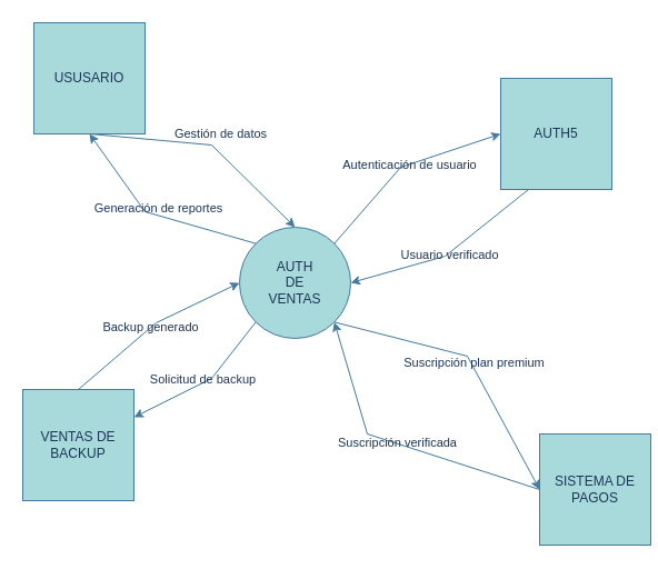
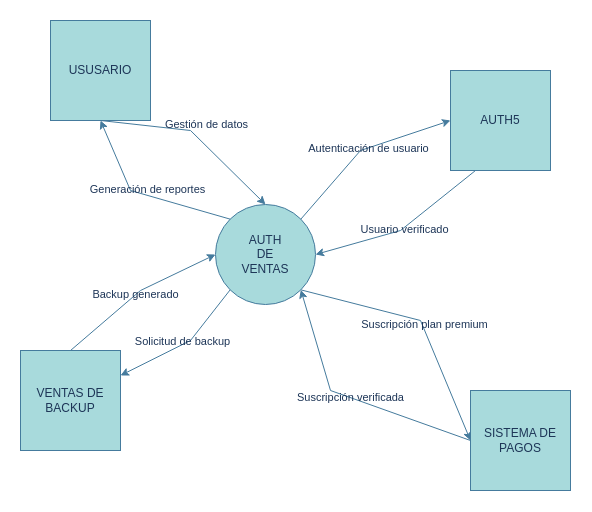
  <mxCell id="0" />
  <mxCell id="1" parent="0" />
  <mxCell id="2" style="rounded=0;orthogonalLoop=1;jettySize=auto;html=1;exitX=1;exitY=1;exitDx=0;exitDy=0;entryX=0;entryY=0.5;entryDx=0;entryDy=0;labelBackgroundColor=none;strokeColor=#457B9D;fontColor=default;" parent="1" source="6" target="12" edge="1"><mxGeometry relative="1" as="geometry"><Array as="points"><mxPoint x="420" y="320" /></Array></mxGeometry></mxCell>
  <mxCell id="3" value="Suscripción plan premium" style="edgeLabel;html=1;align=center;verticalAlign=middle;resizable=0;points=[];labelBackgroundColor=none;fontColor=#1D3557;" parent="2" vertex="1" connectable="0"><mxGeometry x="0.007" y="2" relative="1" as="geometry"><mxPoint as="offset" /></mxGeometry></mxCell>
  <mxCell id="4" style="rounded=0;orthogonalLoop=1;jettySize=auto;html=1;exitX=0;exitY=1;exitDx=0;exitDy=0;labelBackgroundColor=none;strokeColor=#457B9D;fontColor=default;entryX=1;entryY=0.25;entryDx=0;entryDy=0;" parent="1" source="6" target="16" edge="1"><mxGeometry relative="1" as="geometry"><mxPoint x="20" y="410" as="targetPoint" /><Array as="points"><mxPoint x="190" y="340" /></Array></mxGeometry></mxCell>
  <mxCell id="5" value="Solicitud de backup" style="edgeLabel;html=1;align=center;verticalAlign=middle;resizable=0;points=[];labelBackgroundColor=none;fontColor=#1D3557;" parent="4" vertex="1" connectable="0"><mxGeometry x="0.003" y="-3" relative="1" as="geometry"><mxPoint as="offset" /></mxGeometry></mxCell>
  <mxCell id="6" value="&lt;div&gt;AUTH&lt;/div&gt;&lt;div&gt;DE&lt;/div&gt;&lt;div&gt;VENTAS&lt;/div&gt;" style="shape=ellipse;html=1;dashed=0;whiteSpace=wrap;perimeter=ellipsePerimeter;labelBackgroundColor=none;fillColor=#A8DADC;strokeColor=#457B9D;fontColor=#1D3557;" parent="1" vertex="1"><mxGeometry x="215" y="204" width="100" height="100" as="geometry" /></mxCell>
  <mxCell id="7" style="rounded=0;orthogonalLoop=1;jettySize=auto;html=1;exitX=0.5;exitY=1;exitDx=0;exitDy=0;entryX=0.5;entryY=0;entryDx=0;entryDy=0;labelBackgroundColor=none;strokeColor=#457B9D;fontColor=default;" parent="1" source="9" target="6" edge="1"><mxGeometry relative="1" as="geometry"><Array as="points"><mxPoint x="190" y="130" /></Array></mxGeometry></mxCell>
  <mxCell id="8" value="Gestión de datos" style="edgeLabel;html=1;align=center;verticalAlign=middle;resizable=0;points=[];labelBackgroundColor=none;fontColor=#1D3557;" parent="7" vertex="1" connectable="0"><mxGeometry x="-0.015" relative="1" as="geometry"><mxPoint x="12" y="-10" as="offset" /></mxGeometry></mxCell>
- <mxCell id="9" value="USUSARIO" style="html=1;dashed=0;whiteSpace=wrap;labelBackgroundColor=none;fillColor=#A8DADC;strokeColor=#457B9D;fontColor=#1D3557;" parent="1" vertex="1"><mxGeometry x="30" y="20" width="100" height="100" as="geometry" /></mxCell>
+ <mxCell id="9" value="USUSARIO" style="html=1;dashed=0;whiteSpace=wrap;labelBackgroundColor=none;fillColor=#A8DADC;strokeColor=#457B9D;fontColor=#1D3557;" parent="1" vertex="1"><mxGeometry x="50" y="20" width="100" height="100" as="geometry" /></mxCell>
  <mxCell id="10" style="rounded=0;orthogonalLoop=1;jettySize=auto;html=1;exitX=0;exitY=0.5;exitDx=0;exitDy=0;entryX=1;entryY=1;entryDx=0;entryDy=0;labelBackgroundColor=none;strokeColor=#457B9D;fontColor=default;" parent="1" source="12" target="6" edge="1"><mxGeometry relative="1" as="geometry"><Array as="points"><mxPoint x="330" y="390" /></Array></mxGeometry></mxCell>
  <mxCell id="11" value="Suscripción verificada" style="edgeLabel;html=1;align=center;verticalAlign=middle;resizable=0;points=[];labelBackgroundColor=none;fontColor=#1D3557;" parent="10" vertex="1" connectable="0"><mxGeometry x="0.009" y="-1" relative="1" as="geometry"><mxPoint as="offset" /></mxGeometry></mxCell>
- <mxCell id="12" value="SISTEMA DE PAGOS" style="html=1;dashed=0;whiteSpace=wrap;labelBackgroundColor=none;fillColor=#A8DADC;strokeColor=#457B9D;fontColor=#1D3557;" parent="1" vertex="1"><mxGeometry x="485" y="390" width="100" height="100" as="geometry" /></mxCell>
+ <mxCell id="12" value="SISTEMA DE PAGOS" style="html=1;dashed=0;whiteSpace=wrap;labelBackgroundColor=none;fillColor=#A8DADC;strokeColor=#457B9D;fontColor=#1D3557;" parent="1" vertex="1"><mxGeometry x="470" y="390" width="100" height="100" as="geometry" /></mxCell>
  <mxCell id="13" value="AUTH5" style="html=1;dashed=0;whiteSpace=wrap;fillColor=#A8DADC;fontColor=#1D3557;strokeColor=#457B9D;labelBackgroundColor=none;" parent="1" vertex="1"><mxGeometry x="450" y="70" width="100" height="100" as="geometry" /></mxCell>
  <mxCell id="14" style="rounded=0;orthogonalLoop=1;jettySize=auto;html=1;exitX=0.5;exitY=0;exitDx=0;exitDy=0;entryX=0;entryY=0.5;entryDx=0;entryDy=0;labelBackgroundColor=none;strokeColor=#457B9D;fontColor=default;" parent="1" source="16" target="6" edge="1"><mxGeometry relative="1" as="geometry"><Array as="points"><mxPoint x="140" y="290" /></Array></mxGeometry></mxCell>
  <mxCell id="15" value="Backup generado" style="edgeLabel;html=1;align=center;verticalAlign=middle;resizable=0;points=[];strokeColor=#457B9D;fontColor=#1D3557;fillColor=#A8DADC;labelBackgroundColor=none;" parent="14" vertex="1" connectable="0"><mxGeometry x="-0.014" y="1" relative="1" as="geometry"><mxPoint as="offset" /></mxGeometry></mxCell>
  <mxCell id="16" value="VENTAS DE BACKUP" style="html=1;dashed=0;whiteSpace=wrap;labelBackgroundColor=none;fillColor=#A8DADC;strokeColor=#457B9D;fontColor=#1D3557;" parent="1" vertex="1"><mxGeometry x="20" y="350" width="100" height="100" as="geometry" /></mxCell>
  <mxCell id="17" style="rounded=0;orthogonalLoop=1;jettySize=auto;html=1;exitX=0;exitY=0;exitDx=0;exitDy=0;entryX=0.5;entryY=1;entryDx=0;entryDy=0;labelBackgroundColor=none;strokeColor=#457B9D;fontColor=default;" parent="1" source="6" target="9" edge="1"><mxGeometry relative="1" as="geometry"><Array as="points"><mxPoint x="130" y="190" /></Array></mxGeometry></mxCell>
  <mxCell id="18" value="Generación de reportes" style="edgeLabel;html=1;align=center;verticalAlign=middle;resizable=0;points=[];labelBackgroundColor=none;fontColor=#1D3557;" parent="17" vertex="1" connectable="0"><mxGeometry x="-0.02" y="1" relative="1" as="geometry"><mxPoint x="2" y="-7" as="offset" /></mxGeometry></mxCell>
  <mxCell id="19" value="" style="endArrow=classic;html=1;rounded=0;entryX=0;entryY=0.5;entryDx=0;entryDy=0;exitX=1;exitY=0;exitDx=0;exitDy=0;fillColor=#A8DADC;strokeColor=#457B9D;labelBackgroundColor=none;fontColor=default;jumpStyle=none;" parent="1" source="6" target="13" edge="1"><mxGeometry width="50" height="50" relative="1" as="geometry"><mxPoint x="240" y="360" as="sourcePoint" /><mxPoint x="290" y="310" as="targetPoint" /><Array as="points"><mxPoint x="360" y="150" /></Array></mxGeometry></mxCell>
  <mxCell id="20" value="Autenticación de usuario" style="edgeLabel;html=1;align=center;verticalAlign=middle;resizable=0;points=[];labelBackgroundColor=none;fontColor=#1D3557;" parent="19" vertex="1" connectable="0"><mxGeometry x="-0.104" relative="1" as="geometry"><mxPoint x="13" y="-8" as="offset" /></mxGeometry></mxCell>
  <mxCell id="21" value="" style="endArrow=classic;html=1;rounded=0;entryX=1;entryY=0.5;entryDx=0;entryDy=0;labelBackgroundColor=none;strokeColor=#457B9D;fontColor=default;exitX=0.25;exitY=1;exitDx=0;exitDy=0;" parent="1" source="13" target="6" edge="1"><mxGeometry width="50" height="50" relative="1" as="geometry"><mxPoint x="500" y="70" as="sourcePoint" /><mxPoint x="240" y="220" as="targetPoint" /><Array as="points"><mxPoint x="400" y="230" /></Array></mxGeometry></mxCell>
  <mxCell id="22" value="Usuario verificado" style="edgeLabel;html=1;align=center;verticalAlign=middle;resizable=0;points=[];labelBackgroundColor=none;fontColor=#1D3557;" parent="21" vertex="1" connectable="0"><mxGeometry x="-0.007" y="1" relative="1" as="geometry"><mxPoint as="offset" /></mxGeometry></mxCell>
